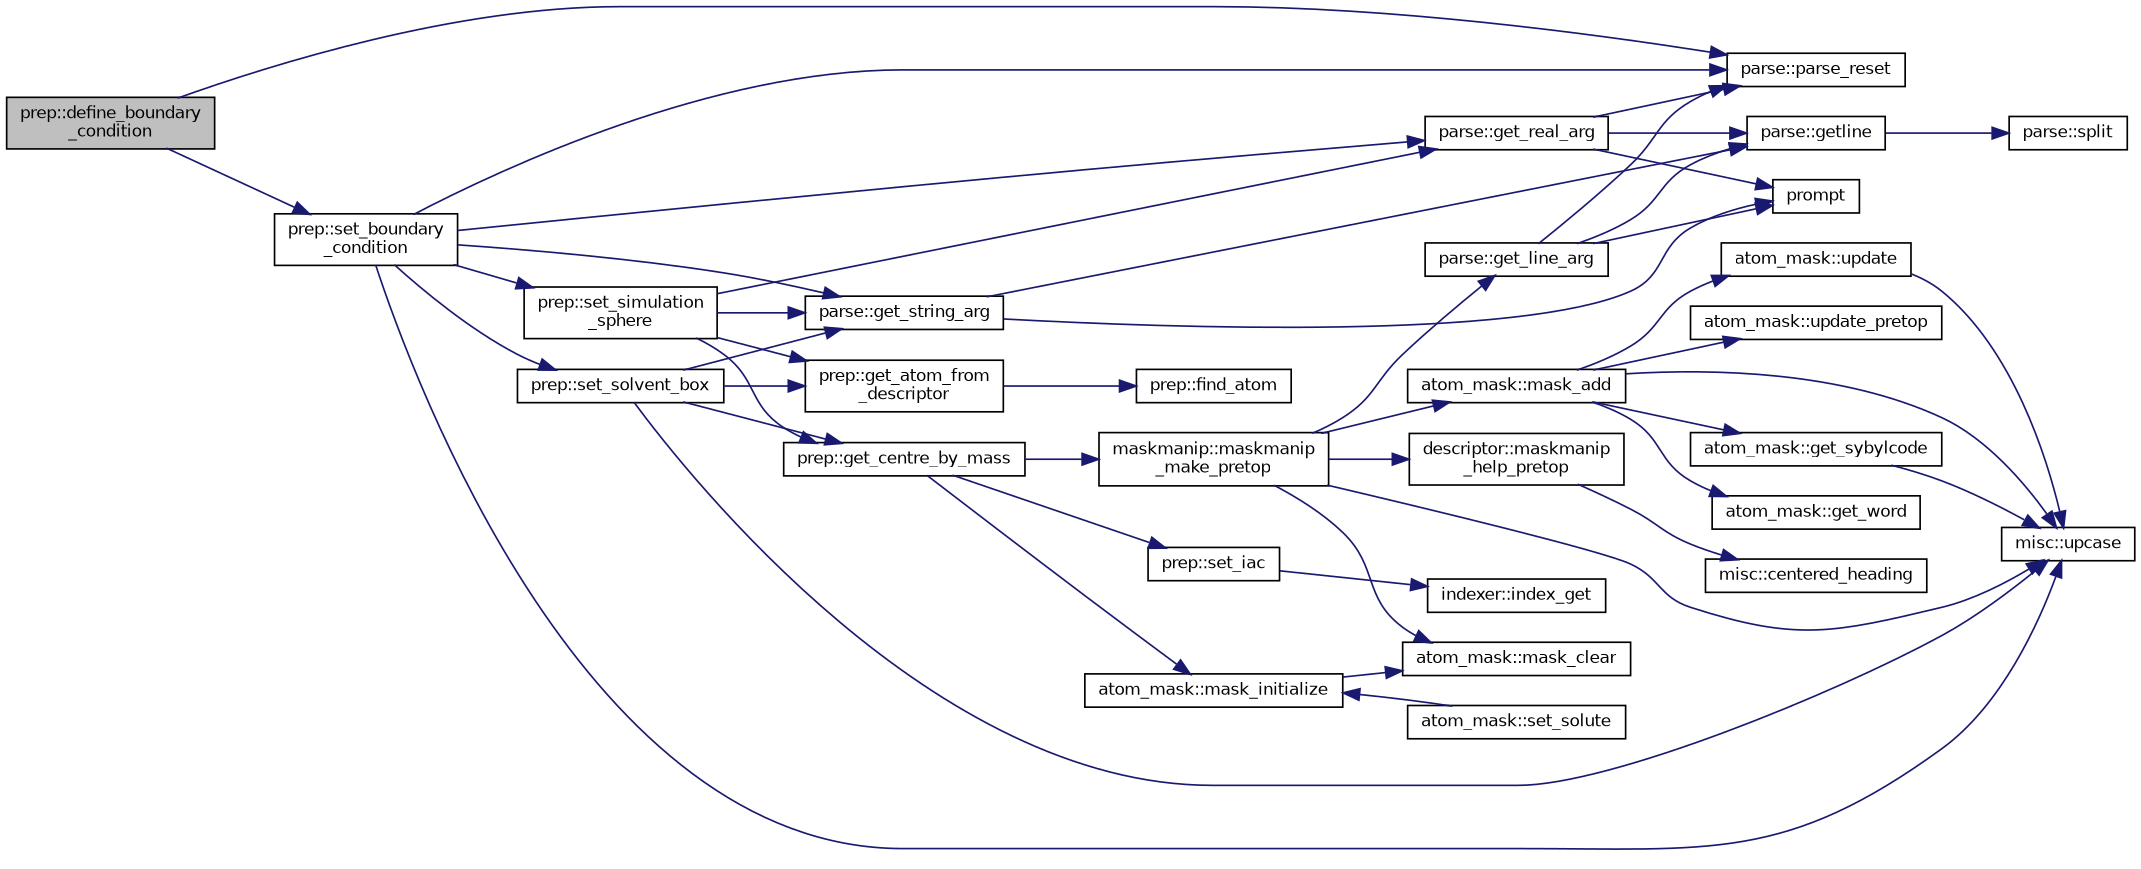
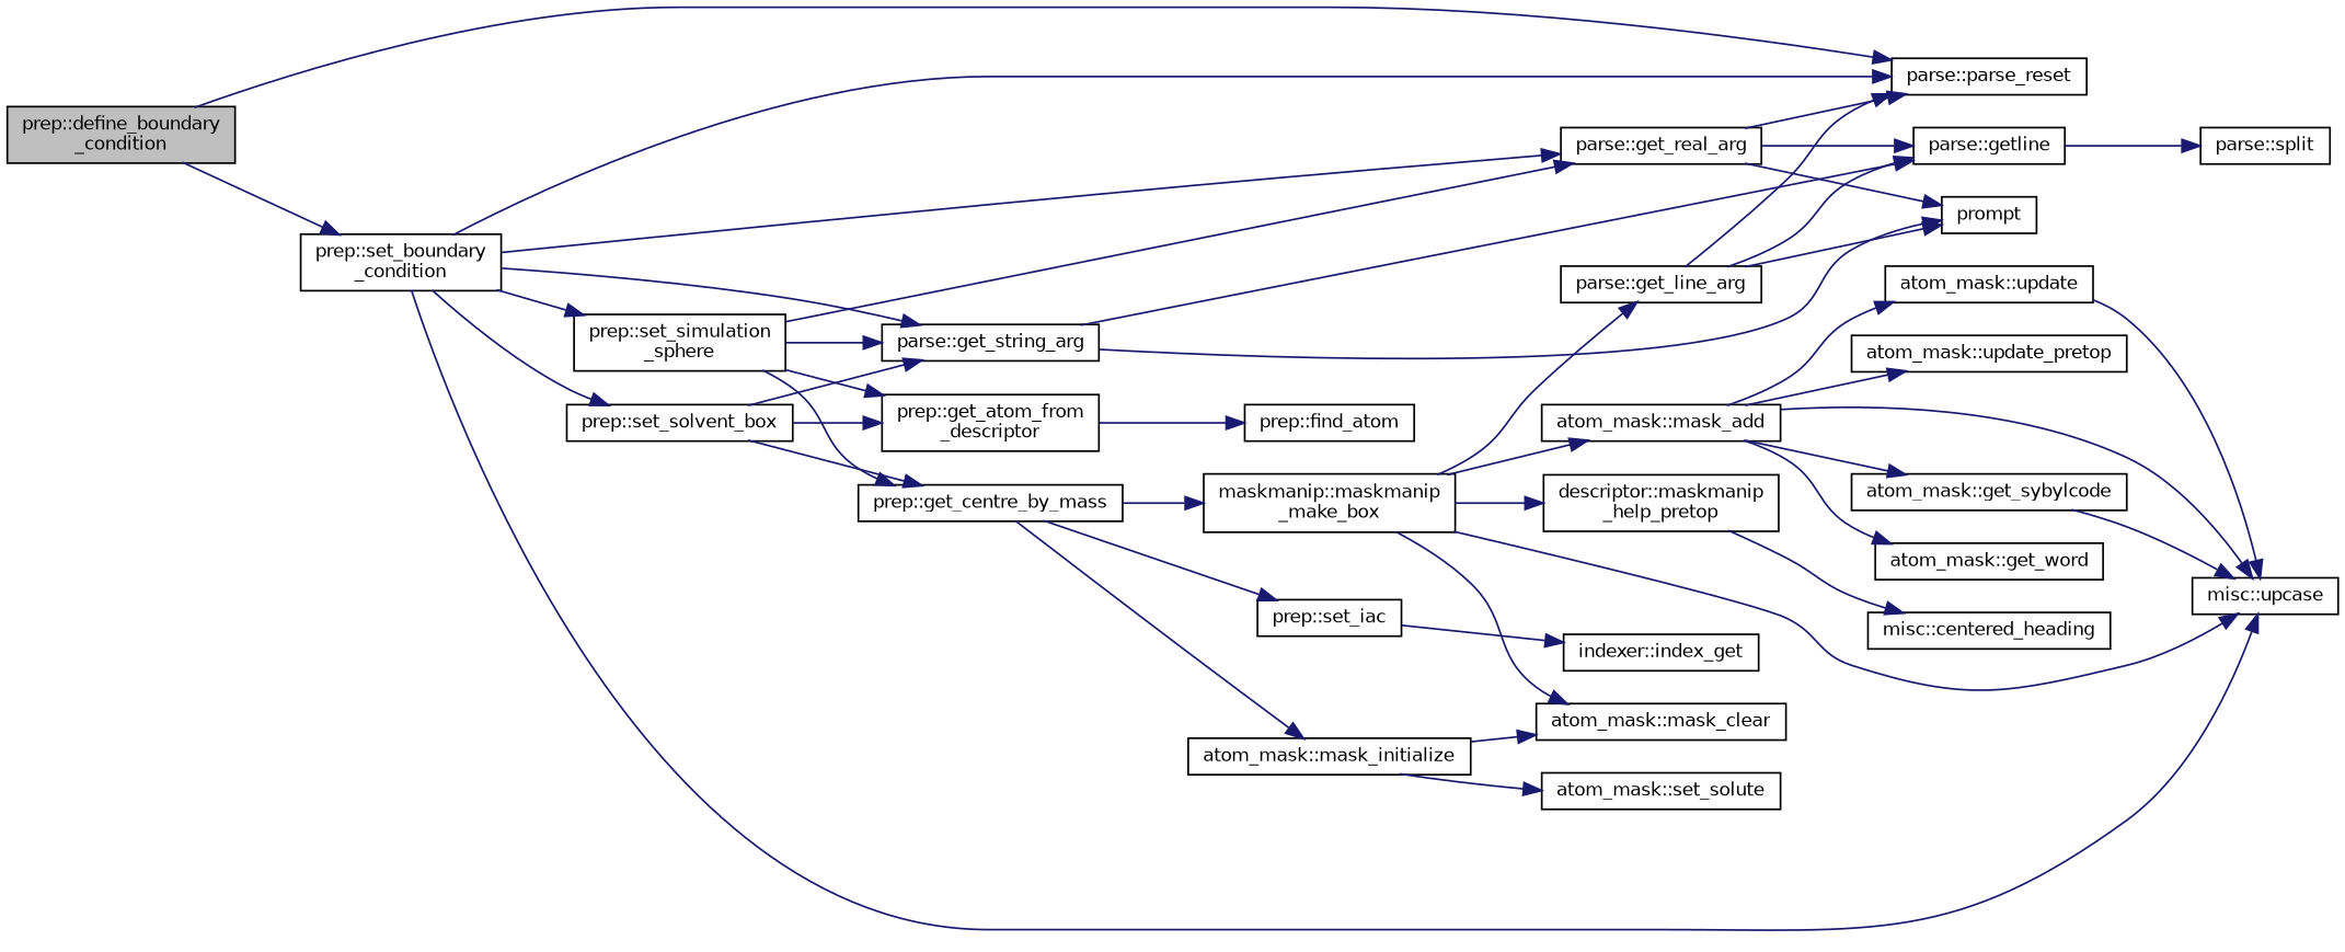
  digraph {
    rankdir=LR
    node [color=black fillcolor=white fontname=Helvetica fontsize=10 shape=record style=filled]
    edge [color=midnightblue fontname=Helvetica fontsize=10 labelfontname=Helvetica labelfontsize=10 style=solid]
    n1 [fillcolor=grey75 fontcolor=black height=0.2 label="prep::define_boundary\l_condition" width=0.4]
    n2 [height=0.2 label="parse::parse_reset" width=0.4]
    n3 [height=0.2 label="prep::set_boundary\l_condition" width=0.4]
    n4 [height=0.2 label="parse::get_string_arg" width=0.4]
    n5 [height=0.2 label="misc::upcase" width=0.4]
    n6 [height=0.2 label="prep::set_simulation\l_sphere" width=0.4]
    n7 [height=0.2 label="prep::set_solvent_box" width=0.4]
    n8 [height=0.2 label="parse::get_real_arg" width=0.4]
    n9 [height=0.2 label="parse::getline" width=0.4]
    n10 [height=0.2 label=prompt width=0.4]
    n11 [height=0.2 label="prep::get_atom_from\l_descriptor" width=0.4]
    n12 [height=0.2 label="prep::get_centre_by_mass" width=0.4]
    n13 [height=0.2 label="parse::split" width=0.4]
    n14 [height=0.2 label="prep::find_atom" width=0.4]
    n15 [height=0.2 label="atom_mask::mask_initialize" width=0.4]
-   n16 [height=0.2 label="maskmanip::maskmanip\l_make_pretop" width=0.4]
+   n16 [height=0.2 label="maskmanip::maskmanip\l_make_box" width=0.4]
    n17 [height=0.2 label="prep::set_iac" width=0.4]
    n18 [height=0.2 label="atom_mask::mask_clear" width=0.4]
    n19 [height=0.2 label="atom_mask::set_solute" width=0.4]
    n20 [height=0.2 label="parse::get_line_arg" width=0.4]
    n21 [height=0.2 label="atom_mask::mask_add" width=0.4]
    n22 [height=0.2 label="descriptor::maskmanip\l_help_pretop" width=0.4]
    n23 [height=0.2 label="indexer::index_get" width=0.4]
    n24 [height=0.2 label="atom_mask::get_sybylcode" width=0.4]
    n25 [height=0.2 label="atom_mask::get_word" width=0.4]
    n26 [height=0.2 label="atom_mask::update" width=0.4]
    n27 [height=0.2 label="atom_mask::update_pretop" width=0.4]
    n28 [height=0.2 label="misc::centered_heading" width=0.4]
    n1 -> n2
    n1 -> n3
    n3 -> n2
    n3 -> n4
    n3 -> n5
    n3 -> n6
    n3 -> n7
    n3 -> n8
    n4 -> n9
    n4 -> n10
    n6 -> n4
    n6 -> n8
    n6 -> n11
    n6 -> n12
    n7 -> n4
-   n7 -> n5
    n7 -> n11
    n7 -> n12
    n8 -> n2
    n8 -> n9
    n8 -> n10
    n9 -> n13
    n11 -> n14
    n12 -> n15
    n12 -> n16
    n12 -> n17
    n15 -> n18
-   n19 -> n15
+   n15 -> n19
    n16 -> n5
    n16 -> n18
    n16 -> n20
    n16 -> n21
    n16 -> n22
    n17 -> n23
    n20 -> n2
    n20 -> n9
    n20 -> n10
    n21 -> n5
    n21 -> n24
    n21 -> n25
    n21 -> n26
    n21 -> n27
    n22 -> n28
    n24 -> n5
    n26 -> n5
  }
